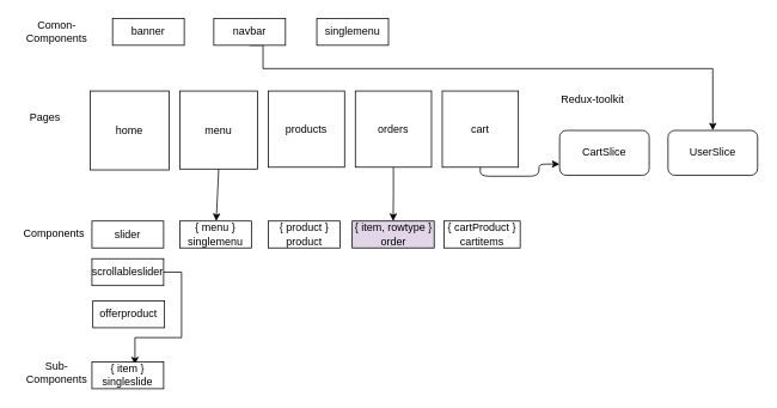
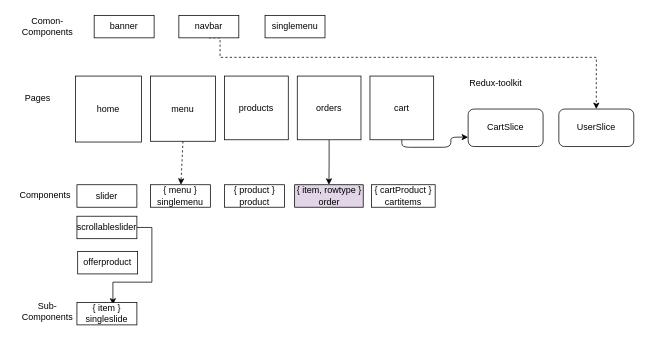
  <mxCell id="0" />
  <mxCell id="1" parent="0" />
  <mxCell id="2" value="home" style="whiteSpace=wrap;html=1;aspect=fixed;" parent="1" vertex="1"><mxGeometry x="100" y="101" width="88" height="88" as="geometry" /></mxCell>
  <mxCell id="3" value="Pages" style="text;html=1;strokeColor=none;fillColor=none;align=center;verticalAlign=middle;whiteSpace=wrap;rounded=0;" parent="1" vertex="1"><mxGeometry y="116" width="60" height="30" as="geometry" x="20" /></mxCell>
  <mxCell id="4" value="Components" style="text;html=1;strokeColor=none;fillColor=none;align=center;verticalAlign=middle;whiteSpace=wrap;rounded=0;" parent="1" vertex="1"><mxGeometry y="245" width="80" height="30" as="geometry" x="20" /></mxCell>
  <mxCell id="5" value="Sub-Components" style="text;html=1;strokeColor=none;fillColor=none;align=center;verticalAlign=middle;whiteSpace=wrap;rounded=0;" parent="1" vertex="1"><mxGeometry x="23" y="400" width="80" height="30" as="geometry" /></mxCell>
  <mxCell id="6" style="edgeStyle=orthogonalEdgeStyle;html=1;exitX=0.5;exitY=1;exitDx=0;exitDy=0;entryX=0;entryY=0.75;entryDx=0;entryDy=0;" edge="1" parent="1" source="7" target="27"><mxGeometry relative="1" as="geometry" /></mxCell>
  <mxCell id="7" value="cart" style="whiteSpace=wrap;html=1;aspect=fixed;" parent="1" vertex="1"><mxGeometry x="493" y="101" width="85" height="85" as="geometry" /></mxCell>
  <mxCell id="8" value="products" style="whiteSpace=wrap;html=1;aspect=fixed;" parent="1" vertex="1"><mxGeometry x="299" y="101" width="85" height="85" as="geometry" /></mxCell>
  <mxCell id="9" style="edgeStyle=orthogonalEdgeStyle;rounded=0;orthogonalLoop=1;jettySize=auto;html=1;exitX=0.5;exitY=1;exitDx=0;exitDy=0;entryX=0.5;entryY=0;entryDx=0;entryDy=0;" parent="1" source="10" target="20" edge="1"><mxGeometry relative="1" as="geometry" /></mxCell>
  <mxCell id="10" value="orders" style="whiteSpace=wrap;html=1;aspect=fixed;" parent="1" vertex="1"><mxGeometry x="396" y="101" width="85" height="85" as="geometry" /></mxCell>
  <mxCell id="11" value="menu" style="whiteSpace=wrap;html=1;aspect=fixed;" parent="1" vertex="1"><mxGeometry x="200" y="101" width="87" height="87" as="geometry" /></mxCell>
  <mxCell id="12" value="Redux-toolkit" style="text;html=1;strokeColor=none;fillColor=none;align=center;verticalAlign=middle;whiteSpace=wrap;rounded=0;" parent="1" vertex="1"><mxGeometry x="621" y="96" width="80" height="30" as="geometry" /></mxCell>
  <mxCell id="13" value="banner" style="rounded=0;whiteSpace=wrap;html=1;" parent="1" vertex="1"><mxGeometry x="125" y="20" width="80" height="30" as="geometry" /></mxCell>
  <mxCell id="14" value="{ cartProduct }&lt;br&gt;cartitems" style="rounded=0;whiteSpace=wrap;html=1;" parent="1" vertex="1"><mxGeometry x="495" y="246" width="85" height="30" as="geometry" /></mxCell>
  <mxCell id="15" value="singlemenu" style="rounded=0;whiteSpace=wrap;html=1;" parent="1" vertex="1"><mxGeometry x="353" y="20" width="80" height="30" as="geometry" /></mxCell>
  <mxCell id="16" style="edgeStyle=orthogonalEdgeStyle;rounded=0;orthogonalLoop=1;jettySize=auto;html=1;exitX=1;exitY=0.5;exitDx=0;exitDy=0;entryX=0.6;entryY=0.1;entryDx=0;entryDy=0;entryPerimeter=0;" parent="1" source="17" target="26" edge="1"><mxGeometry relative="1" as="geometry"><Array as="points"><mxPoint x="202" y="303" /><mxPoint x="202" y="376" /><mxPoint x="150" y="376" /></Array></mxGeometry></mxCell>
  <mxCell id="17" value="scrollableslider" style="rounded=0;whiteSpace=wrap;html=1;" parent="1" vertex="1"><mxGeometry x="102" y="288" width="80" height="30" as="geometry" /></mxCell>
  <mxCell id="18" value="offerproduct" style="rounded=0;whiteSpace=wrap;html=1;" parent="1" vertex="1"><mxGeometry x="103" y="335" width="80" height="30" as="geometry" /></mxCell>
  <mxCell id="19" value="{ product }&lt;br&gt;product" style="rounded=0;whiteSpace=wrap;html=1;" parent="1" vertex="1"><mxGeometry x="299" y="246" width="80" height="30" as="geometry" /></mxCell>
  <mxCell id="20" value="{ item, rowtype }&lt;br&gt;order" style="rounded=0;whiteSpace=wrap;html=1;fillColor=#e1d5e7;" parent="1" vertex="1"><mxGeometry x="392.5" y="246" width="91.5" height="30" as="geometry" /></mxCell>
- <mxCell id="21" style="edgeStyle=orthogonalEdgeStyle;rounded=0;orthogonalLoop=1;jettySize=auto;html=1;exitX=0.5;exitY=1;exitDx=0;exitDy=0;entryX=0.5;entryY=0;entryDx=0;entryDy=0;" parent="1" source="22" target="28" edge="1"><mxGeometry relative="1" as="geometry"><Array as="points"><mxPoint x="293" y="76" /><mxPoint x="795" y="76" /></Array></mxGeometry></mxCell>
+ <mxCell id="21" style="edgeStyle=orthogonalEdgeStyle;rounded=0;orthogonalLoop=1;jettySize=auto;html=1;exitX=0.5;exitY=1;exitDx=0;exitDy=0;entryX=0.5;entryY=0;entryDx=0;entryDy=0;dashed=1;" parent="1" source="22" target="28" edge="1"><mxGeometry relative="1" as="geometry"><Array as="points"><mxPoint x="293" y="76" /><mxPoint x="795" y="76" /></Array></mxGeometry></mxCell>
  <mxCell id="22" value="navbar" style="rounded=0;whiteSpace=wrap;html=1;" parent="1" vertex="1"><mxGeometry x="238" y="20" width="80" height="30" as="geometry" /></mxCell>
  <mxCell id="23" value="{ menu }&lt;br&gt;singlemenu" style="rounded=0;whiteSpace=wrap;html=1;" parent="1" vertex="1"><mxGeometry x="200" y="246" width="80" height="30" as="geometry" /></mxCell>
- <mxCell id="24" style="edgeStyle=none;html=1;exitX=0.5;exitY=1;exitDx=0;exitDy=0;" parent="1" source="11" target="23" edge="1"><mxGeometry relative="1" as="geometry"><mxPoint x="241" y="276" as="sourcePoint" /></mxGeometry></mxCell>
+ <mxCell id="24" style="edgeStyle=none;html=1;exitX=0.5;exitY=1;exitDx=0;exitDy=0;dashed=1;" parent="1" source="11" target="23" edge="1"><mxGeometry relative="1" as="geometry"><mxPoint x="241" y="276" as="sourcePoint" /></mxGeometry></mxCell>
  <mxCell id="25" value="slider" style="rounded=0;whiteSpace=wrap;html=1;" parent="1" vertex="1"><mxGeometry x="102" y="246" width="80" height="30" as="geometry" /></mxCell>
  <mxCell id="26" value="{ item }&lt;br&gt;singleslide" style="rounded=0;whiteSpace=wrap;html=1;" parent="1" vertex="1"><mxGeometry x="102" y="403" width="80" height="30" as="geometry" /></mxCell>
  <mxCell id="27" value="CartSlice" style="rounded=1;whiteSpace=wrap;html=1;" parent="1" vertex="1"><mxGeometry x="624" y="145" width="100" height="50" as="geometry" /></mxCell>
  <mxCell id="28" value="UserSlice" style="rounded=1;whiteSpace=wrap;html=1;" parent="1" vertex="1"><mxGeometry x="745" y="145" width="100" height="50" as="geometry" /></mxCell>
  <mxCell id="29" value="Comon-Components" style="text;html=1;strokeColor=none;fillColor=none;align=center;verticalAlign=middle;whiteSpace=wrap;rounded=0;" parent="1" vertex="1"><mxGeometry x="23" y="20" width="80" height="30" as="geometry" /></mxCell>
